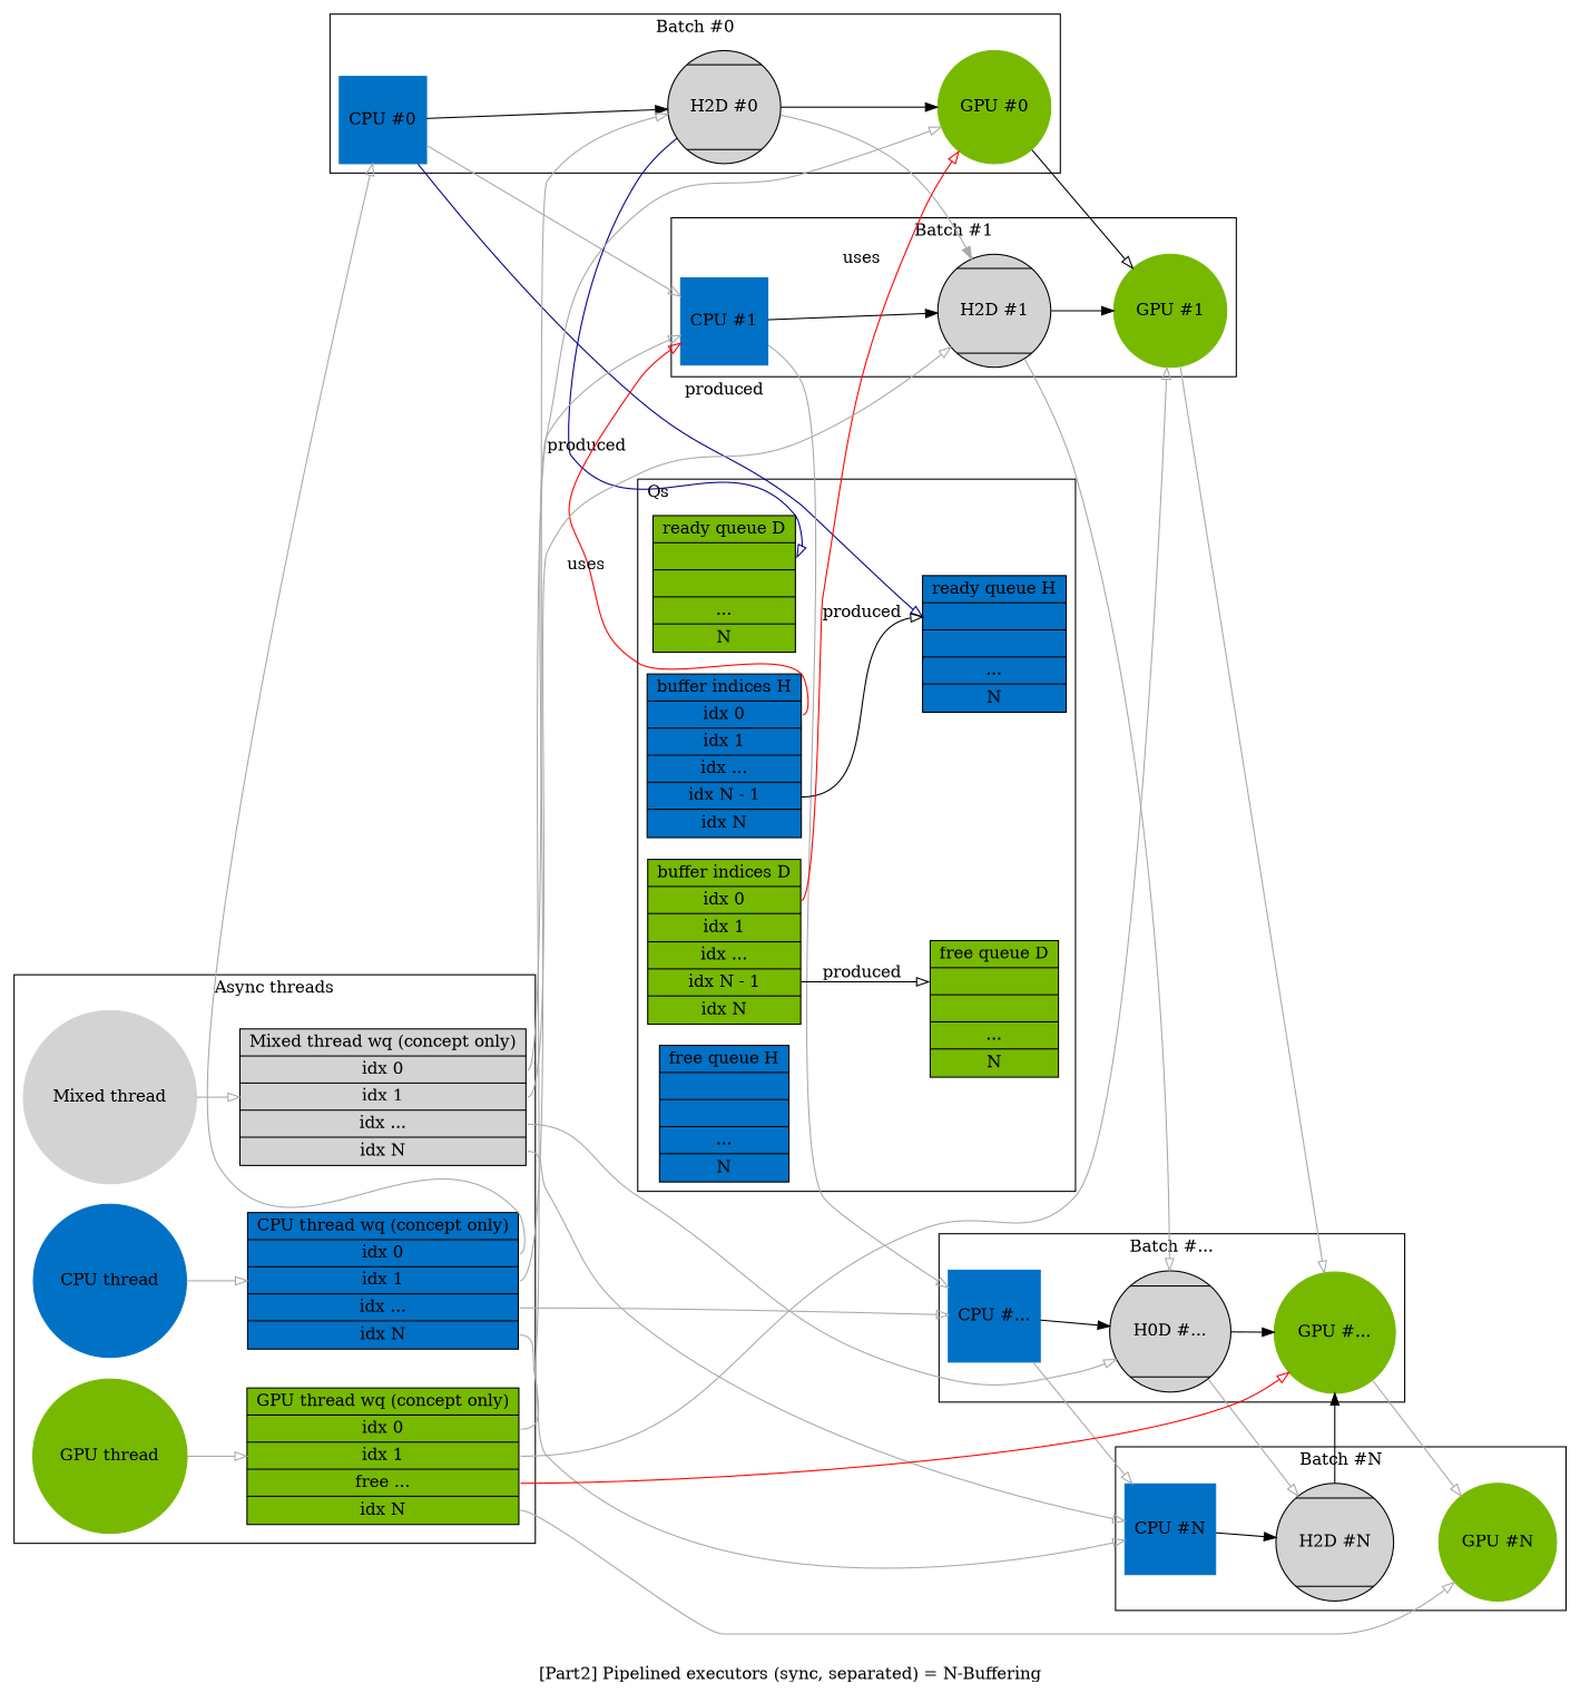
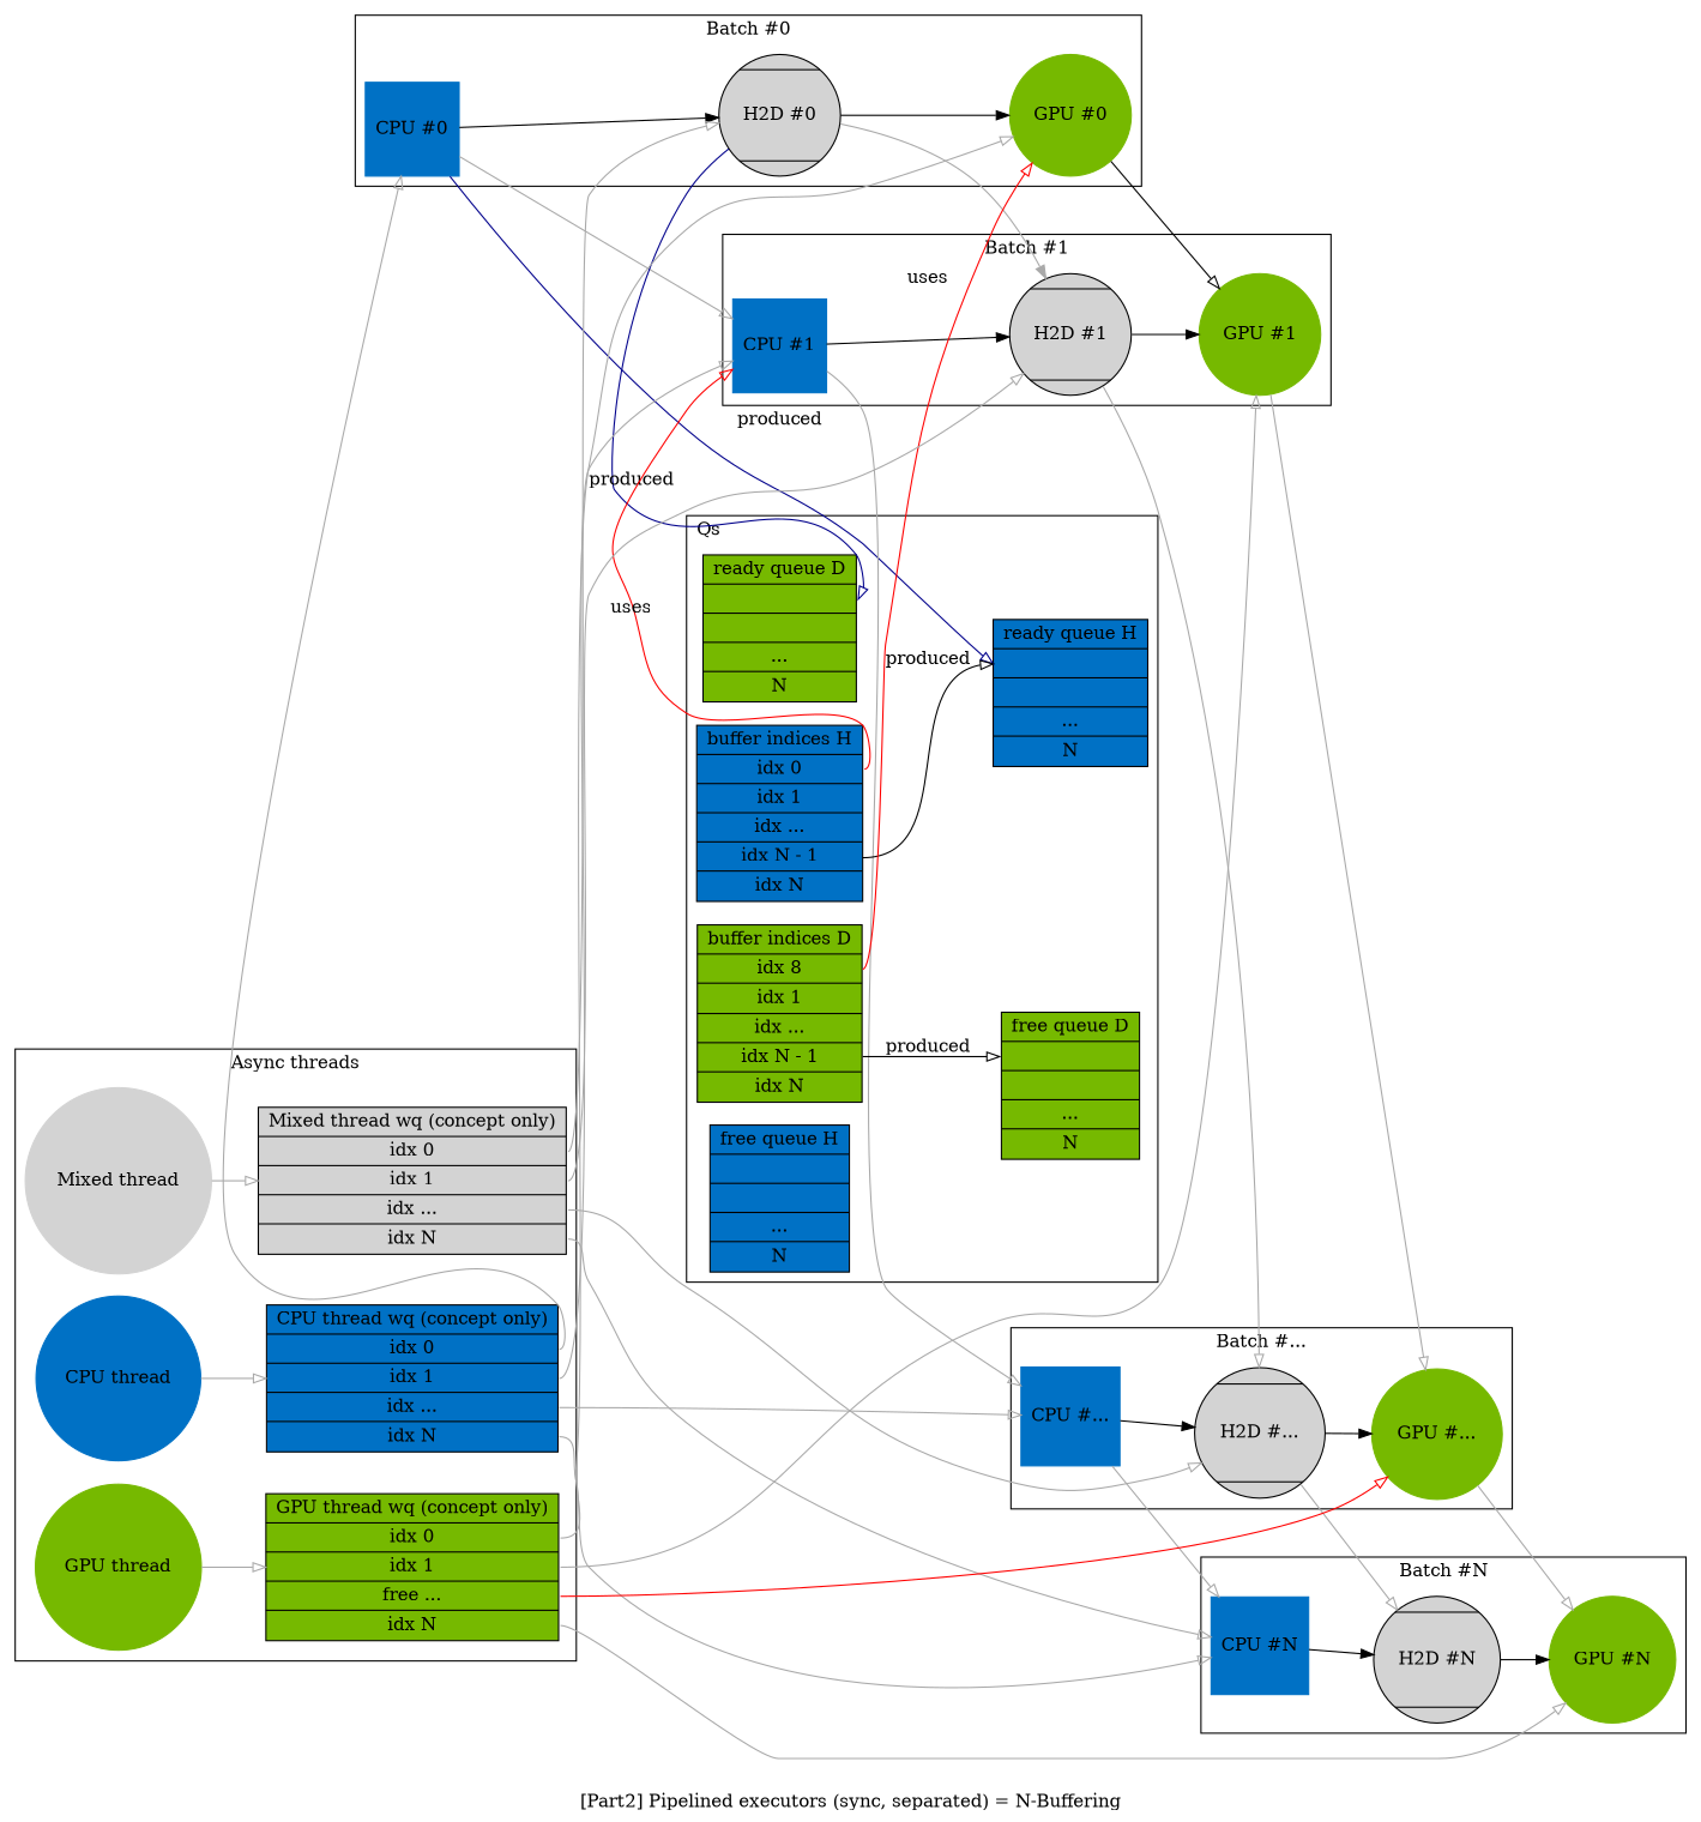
  digraph {
    label="[Part2] Pipelined executors (sync, separated) = N-Buffering"
    rankdir=LR
    node [shape=record style=filled]
    edge [arrowhead=empty color=darkgrey]
    n1 [color="#0071c5" label="CPU #0" shape=square]
    n2 [color=black fillcolor=lightgrey label="H2D #0" shape=Mcircle]
    n3 [color="#76b900" label="GPU #0" shape=circle]
    n4 [color="#0071c5" label="CPU #1" shape=square]
    n5 [color=black fillcolor=lightgrey label="H2D #1" shape=Mcircle]
    n6 [color="#76b900" label="GPU #1" shape=circle]
    n7 [color="#0071c5" label="CPU #..." shape=square]
-   n8 [color=black fillcolor=lightgrey label="H0D #..." shape=Mcircle]
+   n8 [color=black fillcolor=lightgrey label="H2D #..." shape=Mcircle]
    n9 [color="#76b900" label="GPU #..." shape=circle]
    n10 [color="#0071c5" label="CPU #N" shape=square]
    n11 [color=black fillcolor=lightgrey label="H2D #N" shape=Mcircle]
    n12 [color="#76b900" label="GPU #N" shape=circle]
    n13 [fillcolor="#0071c5" label="ready queue H| <rqh0>  | <rqh1>  | <rqh_dot>  ...| <rqh_N>  N"]
    n14 [fillcolor="#76b900" label="ready queue D| <rqd0>  | <rqd1>  | <rqd_dot>  ...| <rqd_N>  N"]
    n15 [fillcolor="#0071c5" label="buffer indices H|<ih0> idx 0 | <ih1> idx 1 | <ih_dot>  idx ...| <ih_N_1> idx N - 1| <ih_N> idx N"]
-   n16 [fillcolor="#76b900" label="buffer indices D|<id0> idx 0 | <id1> idx 1 | <id_dot>  idx ...| <id_N_1> idx N - 1| <id_N> idx N"]
+   n16 [fillcolor="#76b900" label="buffer indices D|<id0> idx 8 | <id1> idx 1 | <id_dot>  idx ...| <id_N_1> idx N - 1| <id_N> idx N"]
    n17 [fillcolor="#76b900" label="free queue D| <fqd0>  | <fqd1>  | <fqd_dot>  ...| <fqd_N>  N"]
    n18 [fillcolor="#0071c5" label="free queue H| <fqh0>  | <fqh1>  | <fqh_dot>  ...| <fqh_N>  N"]
    n19 [fillcolor="#0071c5" label="CPU thread wq (concept only)|<c0> idx 0 | <c1> idx 1 | <c_dot>  idx ...| <c_N> idx N"]
    n20 [fillcolor=lightgrey label="Mixed thread wq (concept only)|<m0> idx 0 | <m1> idx 1 | <m_dot>  idx ...| <m_N> idx N"]
    n21 [fillcolor="#76b900" label="GPU thread wq (concept only)|<g0> idx 0 | <g1> idx 1 | <g_dot>  free ...| <g_N> idx N"]
    n22 [color="#0071c5" label="CPU thread" shape=circle]
    n23 [color=lightgrey label="Mixed thread" shape=circle]
    n24 [color="#76b900" label="GPU thread" shape=circle]
    subgraph cluster_1 {
      label="Batch #0"
      n1
      n2
      n3
    }
    subgraph cluster_2 {
      label="Batch #1"
      n4
      n5
      n6
    }
    subgraph cluster_3 {
      label="Batch #..."
      n7
      n8
      n9
    }
    subgraph cluster_4 {
      label="Batch #N"
      n10
      n11
      n12
    }
    subgraph cluster_5 {
      label=Qs
      labeljust=l
      n13
      n14
      n15
      n16
      n17
      n18
    }
    subgraph cluster_6 {
      label="Async threads"
      n19
      n20
      n21
      n22
      n23
      n24
    }
    n1 -> n2 [arrowhead="" color=""]
    n1 -> n4
    n1 -> n13 [color=darkblue headport=rqh0 label=produced labelcolor=red]
    n2 -> n3 [arrowhead="" color=""]
    n2 -> n5 [arrowhead=normal]
    n2 -> n14 [color=darkblue headport=rqd0 label=produced labelcolor=red]
    n3 -> n6 [color=black]
    n4 -> n5 [arrowhead="" color=""]
    n4 -> n7
    n5 -> n6 [arrowhead="" color=""]
    n5 -> n8
    n6 -> n9
    n7 -> n8 [arrowhead="" color=""]
    n7 -> n10
    n8 -> n9 [arrowhead="" color=""]
    n8 -> n11
    n9 -> n12
    n10 -> n11 [arrowhead="" color=""]
-   n11 -> n9 [arrowhead="" color=""]
+   n11 -> n12 [arrowhead="" color=""]
    n15 -> n4 [color=red label=uses labelcolor=red tailport=ih0]
    n15 -> n13 [color=black headport=rqh0 label=produced labelcolor=red tailport=ih_N_1]
    n16 -> n3 [color=red label=uses labelcolor=red tailport=id0]
    n16 -> n17 [color=black headport=fqd0 label=produced labelcolor=red tailport=id_N_1]
    n19 -> n1 [tailport=c0]
    n19 -> n4 [tailport=c1]
    n19 -> n7 [tailport=c_dot]
    n19 -> n10 [tailport=c_N]
    n20 -> n2 [tailport=m0]
    n20 -> n5 [tailport=m1]
    n20 -> n8 [tailport=m_dot]
    n20 -> n10 [tailport=m_N]
    n21 -> n3 [tailport=g0]
    n21 -> n6 [tailport=g1]
    n21 -> n9 [color=red tailport=g_dot]
    n21 -> n12 [tailport=g_N]
    n22 -> n19
    n23 -> n20
    n24 -> n21
  }
